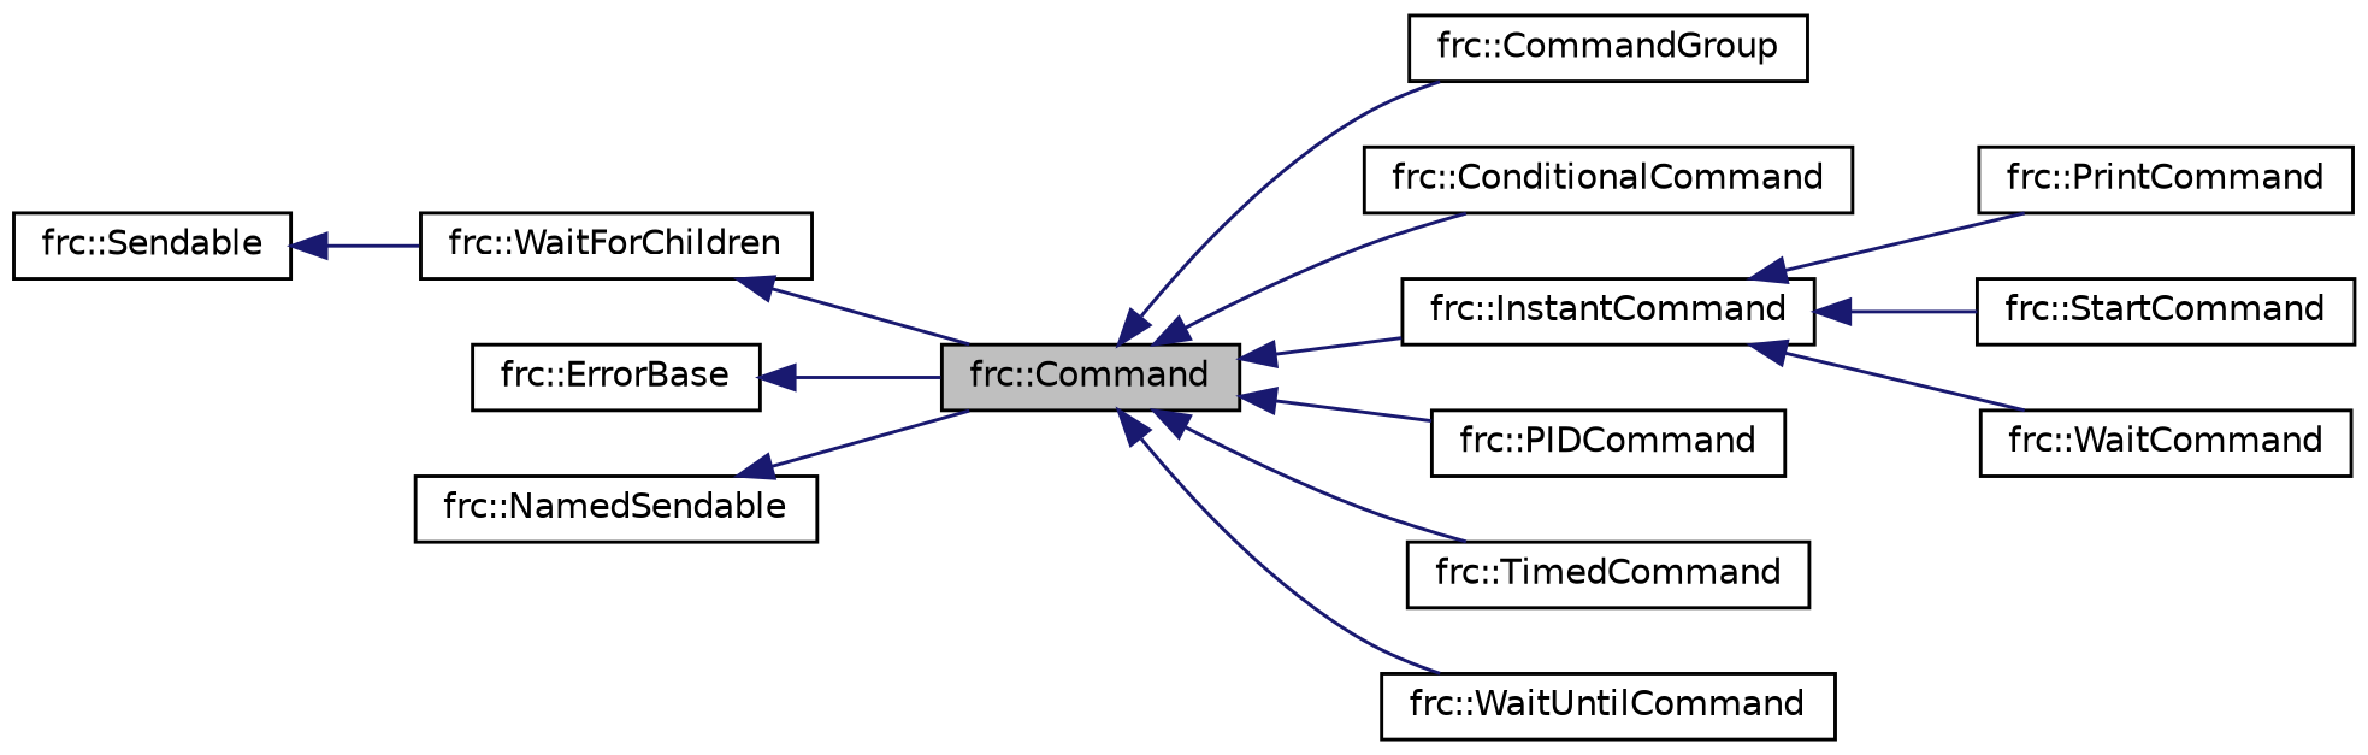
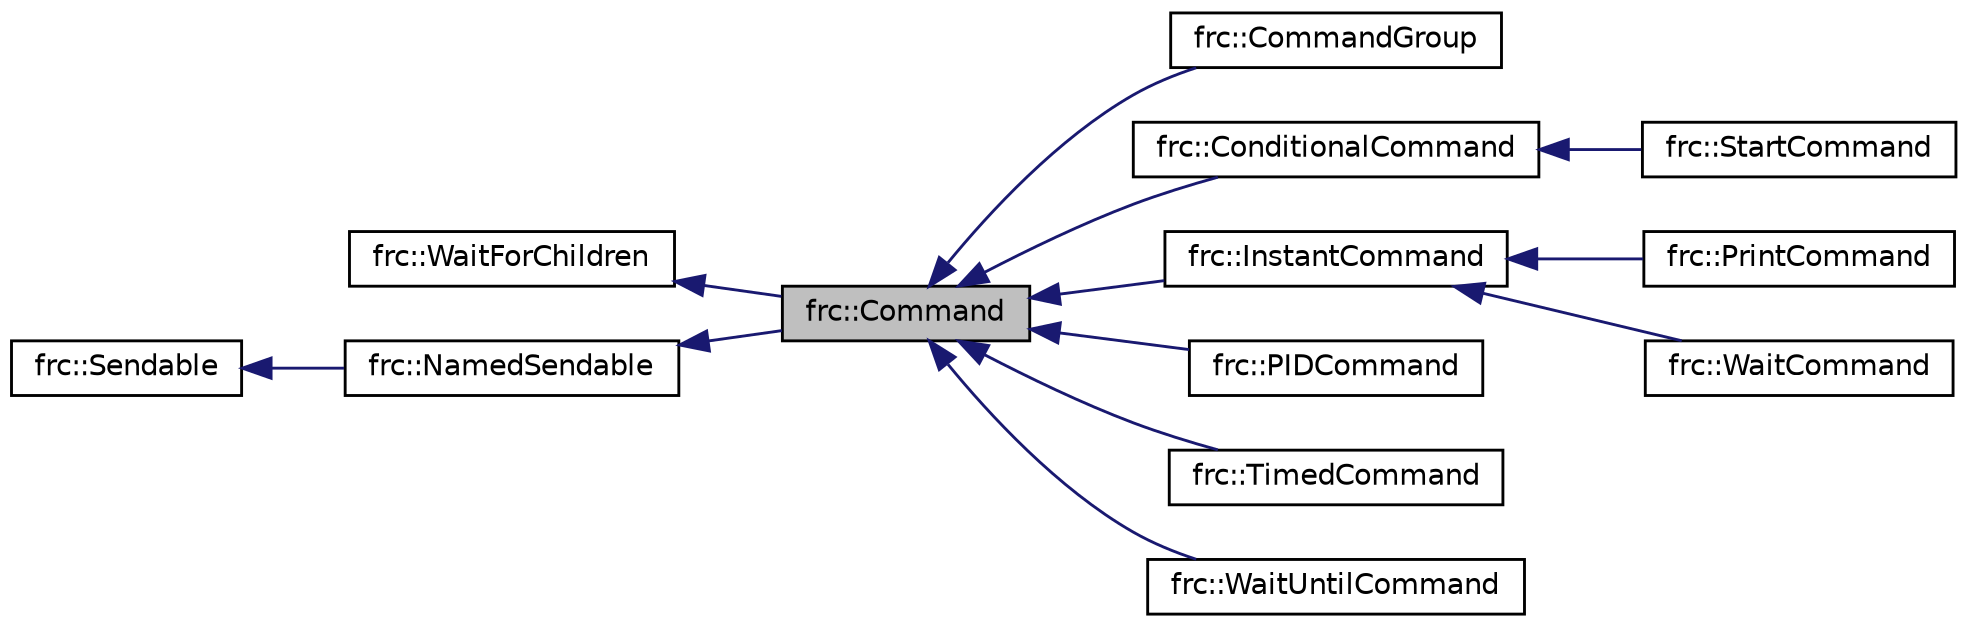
  digraph {
    rankdir=LR
    node [color=black fillcolor=white fontname=Helvetica fontsize=10 shape=record style=filled]
    edge [color=midnightblue dir=back fontname=Helvetica fontsize=10 labelfontname=Helvetica labelfontsize=10 style=solid]
    n1 [fillcolor=grey75 fontcolor=black height=0.2 label="frc::Command" width=0.4]
    n2 [height=0.2 label="frc::CommandGroup" width=0.4]
    n3 [height=0.2 label="frc::ConditionalCommand" width=0.4]
    n4 [height=0.2 label="frc::InstantCommand" width=0.4]
    n5 [height=0.2 label="frc::PIDCommand" width=0.4]
    n6 [height=0.2 label="frc::TimedCommand" width=0.4]
    n7 [height=0.2 label="frc::WaitUntilCommand" width=0.4]
    n8 [height=0.2 label="frc::PrintCommand" width=0.4]
    n9 [height=0.2 label="frc::StartCommand" width=0.4]
    n10 [height=0.2 label="frc::WaitCommand" width=0.4]
    n11 [height=0.2 label="frc::WaitForChildren" width=0.4]
-   n12 [height=0.2 label="frc::ErrorBase" width=0.4]
    n13 [height=0.2 label="frc::NamedSendable" width=0.4]
    n14 [height=0.2 label="frc::Sendable" width=0.4]
    n1 -> n2
    n1 -> n3
    n1 -> n4
    n1 -> n5
    n1 -> n6
    n1 -> n7
    n4 -> n8
-   n4 -> n9
+   n3 -> n9
    n4 -> n10
    n11 -> n1
-   n12 -> n1
    n13 -> n1
-   n14 -> n11
+   n14 -> n13
  }
